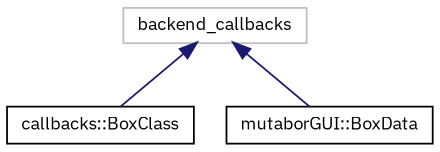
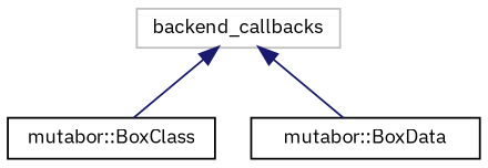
  digraph {
    fontname="IBM Plex Sans"
    rankdir=TB
    node [color=black fillcolor=white fontname="IBM Plex Sans" fontsize=10 shape=record style=filled]
    edge [color=midnightblue dir=back fontname="IBM Plex Sans" fontsize=10 labelfontname=Sans labelfontsize=10 style=solid]
    n1 [color=grey75 height=0.2 label=backend_callbacks width=0.4]
-   n2 [height=0.2 label="callbacks::BoxClass" width=0.4]
-   n3 [height=0.2 label="mutaborGUI::BoxData" width=0.4]
+   n2 [height=0.2 label="mutabor::BoxClass" width=0.4]
+   n3 [height=0.2 label="mutabor::BoxData" width=0.4]
    n1 -> n2
    n1 -> n3
  }
